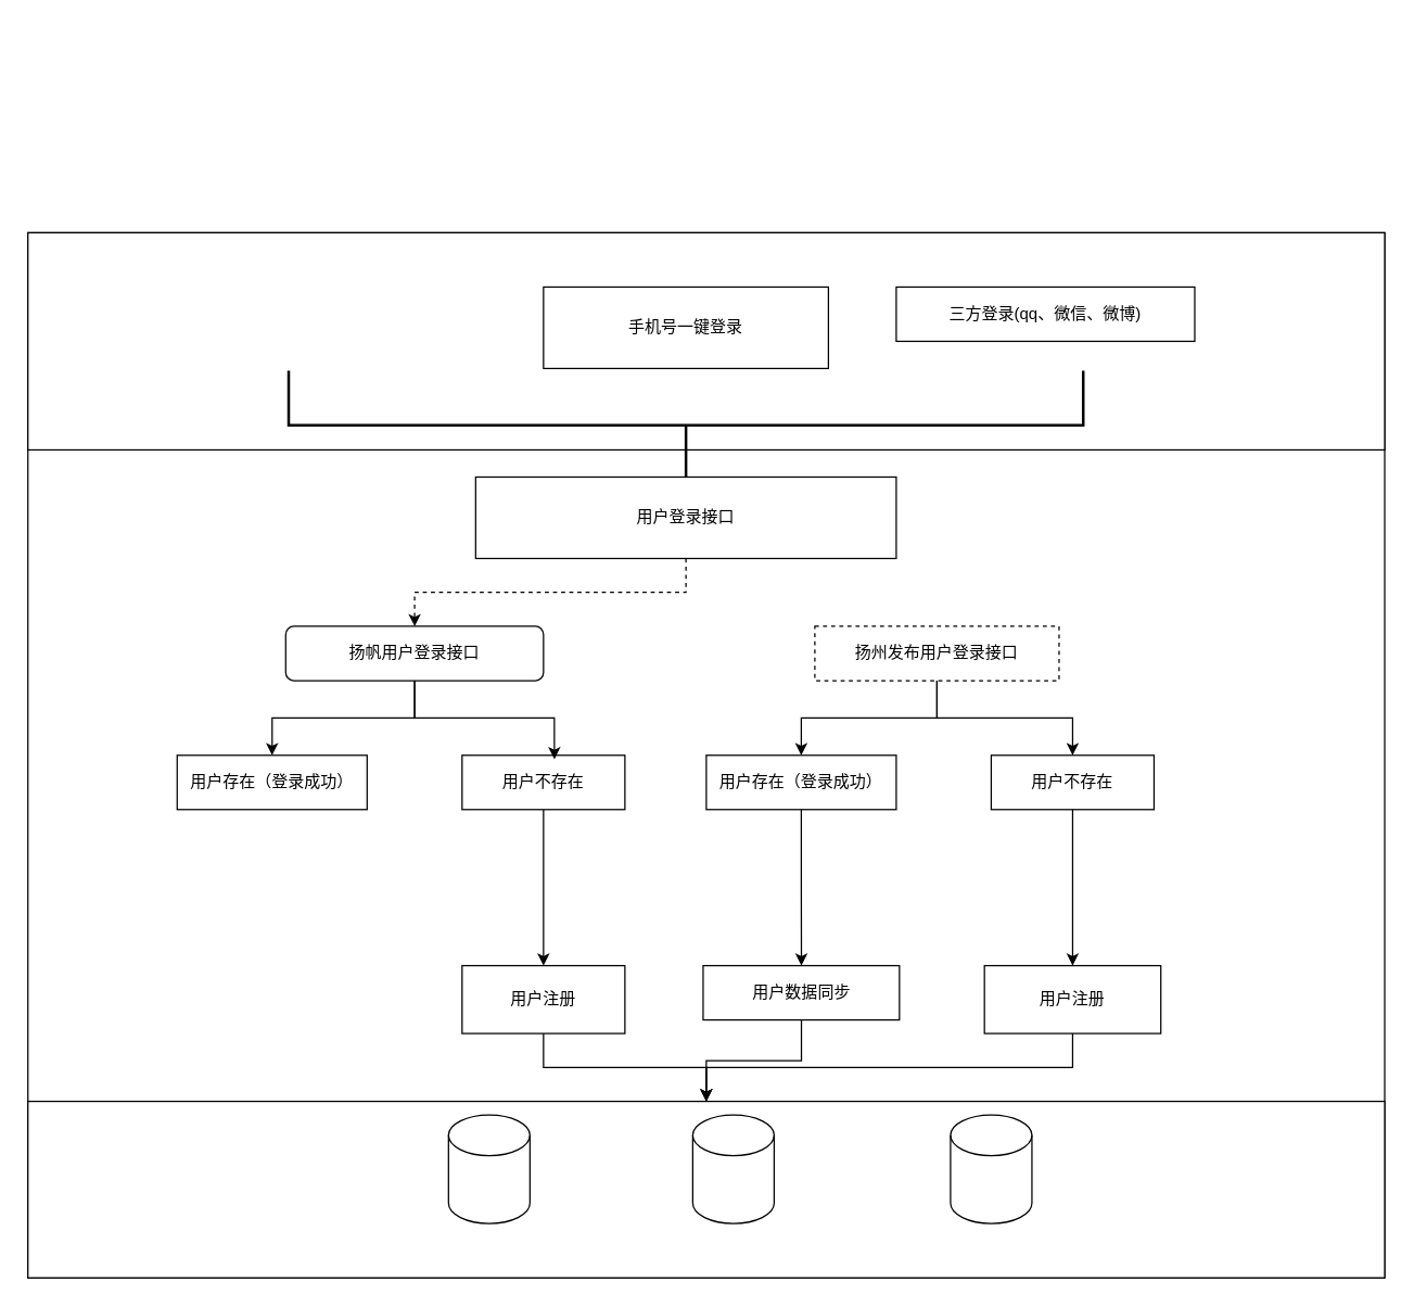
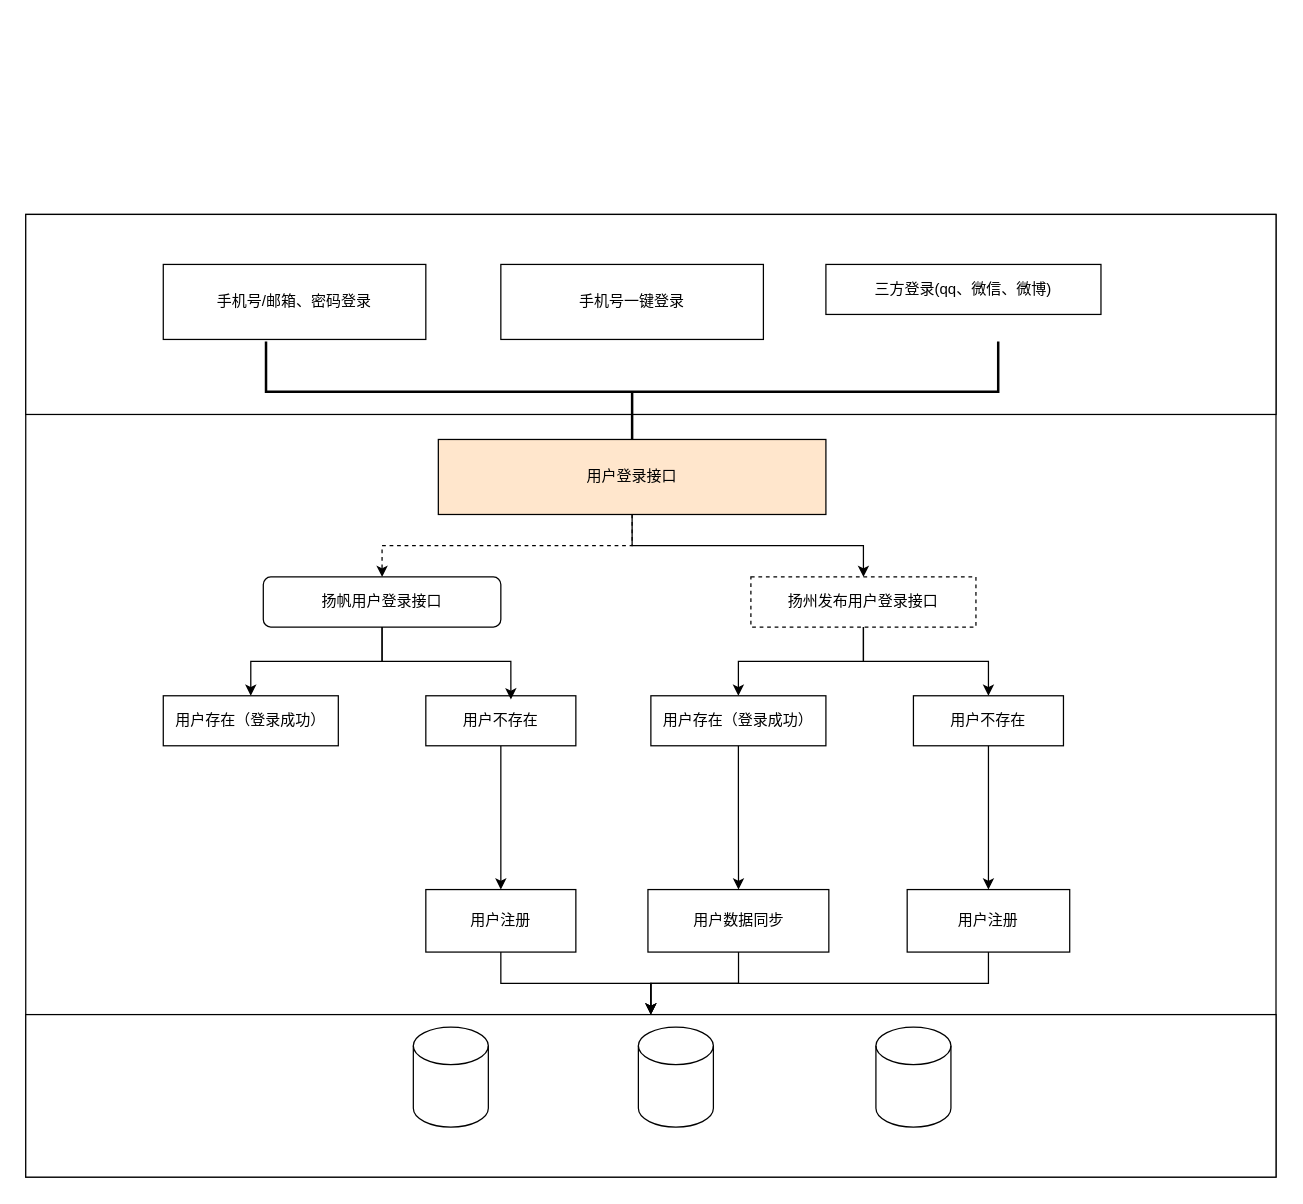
  <mxCell id="0" />
  <mxCell id="1" parent="0" />
  <mxCell id="2" value="" style="rounded=0;whiteSpace=wrap;html=1;" vertex="1" parent="1"><mxGeometry x="20" y="171" width="1000" height="770" as="geometry" /></mxCell>
  <mxCell id="3" value="" style="rounded=0;whiteSpace=wrap;html=1;" vertex="1" parent="1"><mxGeometry x="20" y="171" width="1000" height="160" as="geometry" /></mxCell>
+ <mxCell id="4" value="手机号/邮箱、密码登录" style="rounded=0;whiteSpace=wrap;html=1;" vertex="1" parent="1"><mxGeometry x="130" y="211" width="210" height="60" as="geometry" /></mxCell>
  <mxCell id="5" value="手机号一键登录" style="rounded=0;whiteSpace=wrap;html=1;" vertex="1" parent="1"><mxGeometry x="400" y="211" width="210" height="60" as="geometry" /></mxCell>
  <mxCell id="6" value="三方登录(qq、微信、微博)" style="rounded=0;whiteSpace=wrap;html=1;" vertex="1" parent="1"><mxGeometry x="660" y="211" width="220" height="40" as="geometry" /></mxCell>
  <mxCell id="7" value="" style="strokeWidth=2;html=1;shape=mxgraph.flowchart.annotation_2;align=left;labelPosition=right;pointerEvents=1;rotation=-90;" vertex="1" parent="1"><mxGeometry x="464.69" y="20.06" width="80.63" height="585.63" as="geometry" /></mxCell>
  <mxCell id="8" style="edgeStyle=orthogonalEdgeStyle;rounded=0;orthogonalLoop=1;jettySize=auto;html=1;dashed=1;" edge="1" parent="1" source="10" target="12"><mxGeometry relative="1" as="geometry" /></mxCell>
- <mxCell id="10" value="用户登录接口" style="rounded=0;whiteSpace=wrap;html=1;" vertex="1" parent="1"><mxGeometry x="350" y="351" width="310" height="60" as="geometry" /></mxCell>
+ <mxCell id="9" style="edgeStyle=orthogonalEdgeStyle;rounded=0;orthogonalLoop=1;jettySize=auto;html=1;" edge="1" parent="1" source="10" target="15"><mxGeometry relative="1" as="geometry" /></mxCell>
+ <mxCell id="10" value="用户登录接口" style="rounded=0;whiteSpace=wrap;html=1;fillColor=#ffe6cc;" vertex="1" parent="1"><mxGeometry x="350" y="351" width="310" height="60" as="geometry" /></mxCell>
  <mxCell id="11" style="edgeStyle=orthogonalEdgeStyle;rounded=0;orthogonalLoop=1;jettySize=auto;html=1;" edge="1" parent="1" source="12" target="16"><mxGeometry relative="1" as="geometry" /></mxCell>
  <mxCell id="12" value="扬帆用户登录接口" style="whiteSpace=wrap;html=1;rounded=1;" vertex="1" parent="1"><mxGeometry x="210" y="461" width="190" height="40" as="geometry" /></mxCell>
  <mxCell id="13" style="edgeStyle=orthogonalEdgeStyle;rounded=0;orthogonalLoop=1;jettySize=auto;html=1;" edge="1" parent="1" source="15" target="21"><mxGeometry relative="1" as="geometry" /></mxCell>
  <mxCell id="14" style="edgeStyle=orthogonalEdgeStyle;rounded=0;orthogonalLoop=1;jettySize=auto;html=1;" edge="1" parent="1" source="15" target="23"><mxGeometry relative="1" as="geometry" /></mxCell>
  <mxCell id="15" value="扬州发布用户登录接口" style="rounded=0;whiteSpace=wrap;html=1;dashed=1;" vertex="1" parent="1"><mxGeometry x="600" y="461" width="180" height="40" as="geometry" /></mxCell>
  <mxCell id="16" value="用户存在（登录成功）" style="rounded=0;whiteSpace=wrap;html=1;" vertex="1" parent="1"><mxGeometry x="130" y="556" width="140" height="40" as="geometry" /></mxCell>
  <mxCell id="17" style="edgeStyle=orthogonalEdgeStyle;rounded=0;orthogonalLoop=1;jettySize=auto;html=1;" edge="1" parent="1" source="18" target="25"><mxGeometry relative="1" as="geometry" /></mxCell>
  <mxCell id="18" value="用户不存在" style="rounded=0;whiteSpace=wrap;html=1;" vertex="1" parent="1"><mxGeometry x="340" y="556" width="120" height="40" as="geometry" /></mxCell>
  <mxCell id="19" style="edgeStyle=orthogonalEdgeStyle;rounded=0;orthogonalLoop=1;jettySize=auto;html=1;entryX=0.567;entryY=0.073;entryDx=0;entryDy=0;entryPerimeter=0;" edge="1" parent="1" source="12" target="18"><mxGeometry relative="1" as="geometry" /></mxCell>
  <mxCell id="20" style="edgeStyle=orthogonalEdgeStyle;rounded=0;orthogonalLoop=1;jettySize=auto;html=1;" edge="1" parent="1" source="21" target="27"><mxGeometry relative="1" as="geometry" /></mxCell>
  <mxCell id="21" value="用户存在（登录成功）" style="rounded=0;whiteSpace=wrap;html=1;" vertex="1" parent="1"><mxGeometry x="520" y="556" width="140" height="40" as="geometry" /></mxCell>
  <mxCell id="22" style="edgeStyle=orthogonalEdgeStyle;rounded=0;orthogonalLoop=1;jettySize=auto;html=1;" edge="1" parent="1" source="23" target="33"><mxGeometry relative="1" as="geometry" /></mxCell>
  <mxCell id="23" value="用户不存在" style="rounded=0;whiteSpace=wrap;html=1;" vertex="1" parent="1"><mxGeometry x="730" y="556" width="120" height="40" as="geometry" /></mxCell>
  <mxCell id="24" style="edgeStyle=orthogonalEdgeStyle;rounded=0;orthogonalLoop=1;jettySize=auto;html=1;" edge="1" parent="1" source="25" target="28"><mxGeometry relative="1" as="geometry" /></mxCell>
  <mxCell id="25" value="用户注册" style="rounded=0;whiteSpace=wrap;html=1;" vertex="1" parent="1"><mxGeometry x="340" y="711" width="120" height="50" as="geometry" /></mxCell>
  <mxCell id="26" style="edgeStyle=orthogonalEdgeStyle;rounded=0;orthogonalLoop=1;jettySize=auto;html=1;" edge="1" parent="1" source="27" target="28"><mxGeometry relative="1" as="geometry" /></mxCell>
- <mxCell id="27" value="用户数据同步" style="rounded=0;whiteSpace=wrap;html=1;" vertex="1" parent="1"><mxGeometry x="517.66" y="711" width="144.68" height="40" as="geometry" /></mxCell>
+ <mxCell id="27" value="用户数据同步" style="rounded=0;whiteSpace=wrap;html=1;" vertex="1" parent="1"><mxGeometry x="517.66" y="711" width="144.68" height="50" as="geometry" /></mxCell>
  <mxCell id="28" value="" style="rounded=0;whiteSpace=wrap;html=1;" vertex="1" parent="1"><mxGeometry x="20" y="811" width="1000" height="130" as="geometry" /></mxCell>
  <mxCell id="29" value="" style="shape=cylinder3;whiteSpace=wrap;html=1;boundedLbl=1;backgroundOutline=1;size=15;" vertex="1" parent="1"><mxGeometry x="330" y="821" width="60" height="80" as="geometry" /></mxCell>
  <mxCell id="30" value="" style="shape=cylinder3;whiteSpace=wrap;html=1;boundedLbl=1;backgroundOutline=1;size=15;" vertex="1" parent="1"><mxGeometry x="510" y="821" width="60" height="80" as="geometry" /></mxCell>
  <mxCell id="31" value="" style="shape=cylinder3;whiteSpace=wrap;html=1;boundedLbl=1;backgroundOutline=1;size=15;" vertex="1" parent="1"><mxGeometry x="700" y="821" width="60" height="80" as="geometry" /></mxCell>
  <mxCell id="32" style="edgeStyle=orthogonalEdgeStyle;rounded=0;orthogonalLoop=1;jettySize=auto;html=1;entryX=0.5;entryY=0;entryDx=0;entryDy=0;" edge="1" parent="1" source="33" target="28"><mxGeometry relative="1" as="geometry" /></mxCell>
  <mxCell id="33" value="用户注册" style="rounded=0;whiteSpace=wrap;html=1;" vertex="1" parent="1"><mxGeometry x="725" y="711" width="130" height="50" as="geometry" /></mxCell>
